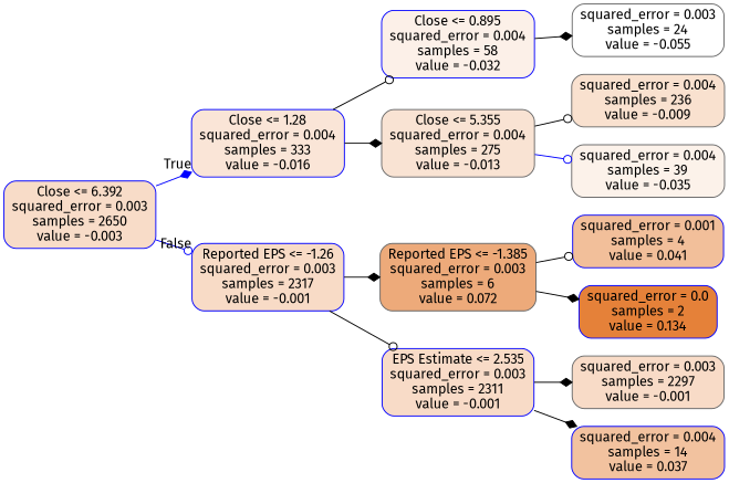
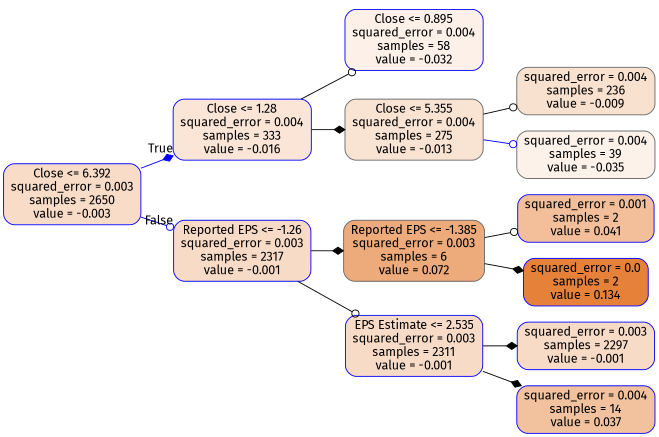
  digraph {
    fontname="Fira Sans"
    rankdir=LR
    node [color=blue fillcolor="#f8dbc7" fontname="Fira Sans" shape=box style="filled, rounded"]
    edge [arrowhead=diamond color=black fontname="Fira Sans"]
    n1 [fillcolor="#f8dcc8" label="Close <= 6.392\nsquared_error = 0.003\nsamples = 2650\nvalue = -0.003"]
    n2 [fillcolor="#fae5d7" label="Close <= 1.28\nsquared_error = 0.004\nsamples = 333\nvalue = -0.016"]
    n3 [fillcolor="#f8dbc6" label="Reported EPS <= -1.26\nsquared_error = 0.003\nsamples = 2317\nvalue = -0.001"]
    n4 [fillcolor="#fcf0e8" label="Close <= 0.895\nsquared_error = 0.004\nsamples = 58\nvalue = -0.032"]
    n5 [color=gray40 fillcolor="#f9e3d3" label="Close <= 5.355\nsquared_error = 0.004\nsamples = 275\nvalue = -0.013"]
    n6 [color=gray40 fillcolor="#edaa7a" label="Reported EPS <= -1.385\nsquared_error = 0.003\nsamples = 6\nvalue = 0.072"]
    n7 [label="EPS Estimate <= 2.535\nsquared_error = 0.003\nsamples = 2311\nvalue = -0.001"]
-   n8 [color=gray40 fillcolor="#ffffff" label="squared_error = 0.003\nsamples = 24\nvalue = -0.055"]
    n9 [color=gray40 fillcolor="#f9e1cf" label="squared_error = 0.004\nsamples = 236\nvalue = -0.009"]
    n10 [color=gray40 fillcolor="#fcf2ea" label="squared_error = 0.004\nsamples = 39\nvalue = -0.035"]
-   n11 [fillcolor="#f2bf9a" label="squared_error = 0.001\nsamples = 4\nvalue = 0.041"]
+   n11 [fillcolor="#f2bf9a" label="squared_error = 0.001\nsamples = 2\nvalue = 0.041"]
    n12 [fillcolor="#e58139" label="squared_error = 0.0\nsamples = 2\nvalue = 0.134"]
-   n13 [color=gray40 label="squared_error = 0.003\nsamples = 2297\nvalue = -0.001"]
+   n13 [label="squared_error = 0.003\nsamples = 2297\nvalue = -0.001"]
    n14 [fillcolor="#f2c29f" label="squared_error = 0.004\nsamples = 14\nvalue = 0.037"]
    n1 -> n2 [color=blue headlabel=True labelangle=45 labeldistance=2.5]
    n1 -> n3 [arrowhead=odot color=blue headlabel=False labelangle=-45 labeldistance=2.5]
    n2 -> n4 [arrowhead=odot]
    n2 -> n5
    n3 -> n6
    n3 -> n7 [arrowhead=odot]
-   n4 -> n8
    n5 -> n9 [arrowhead=odot]
    n5 -> n10 [arrowhead=odot color=blue]
    n6 -> n11 [arrowhead=odot]
    n6 -> n12
    n7 -> n13
    n7 -> n14
  }
